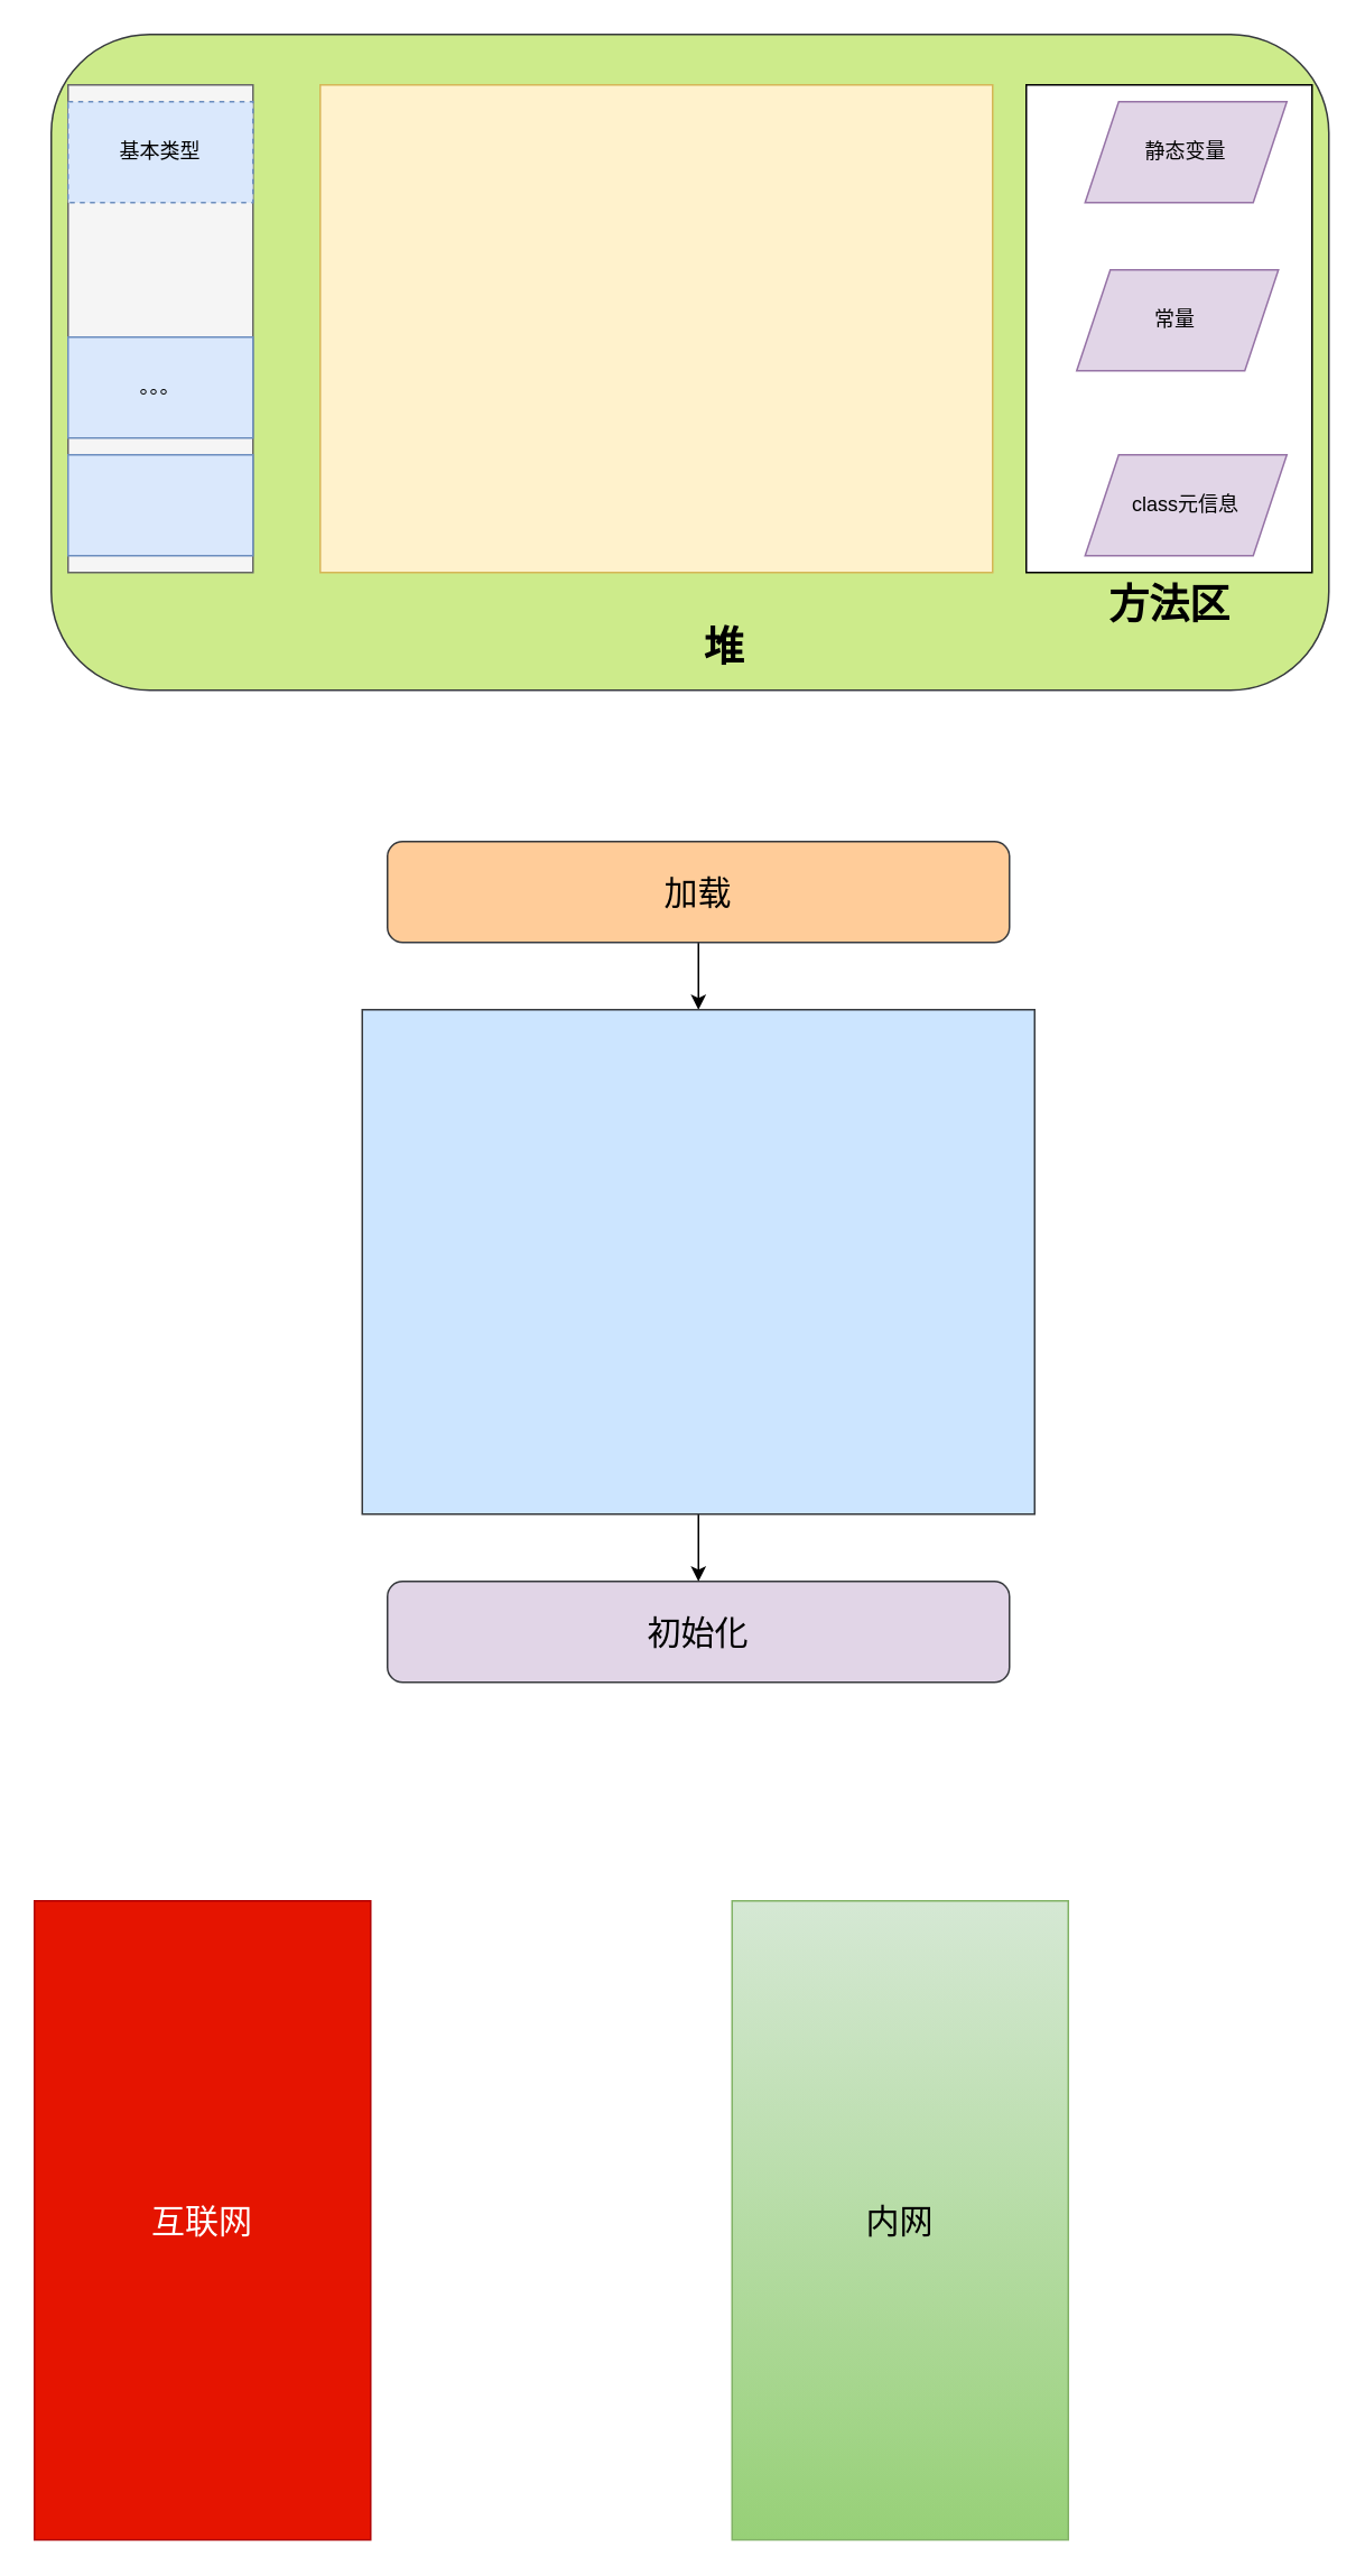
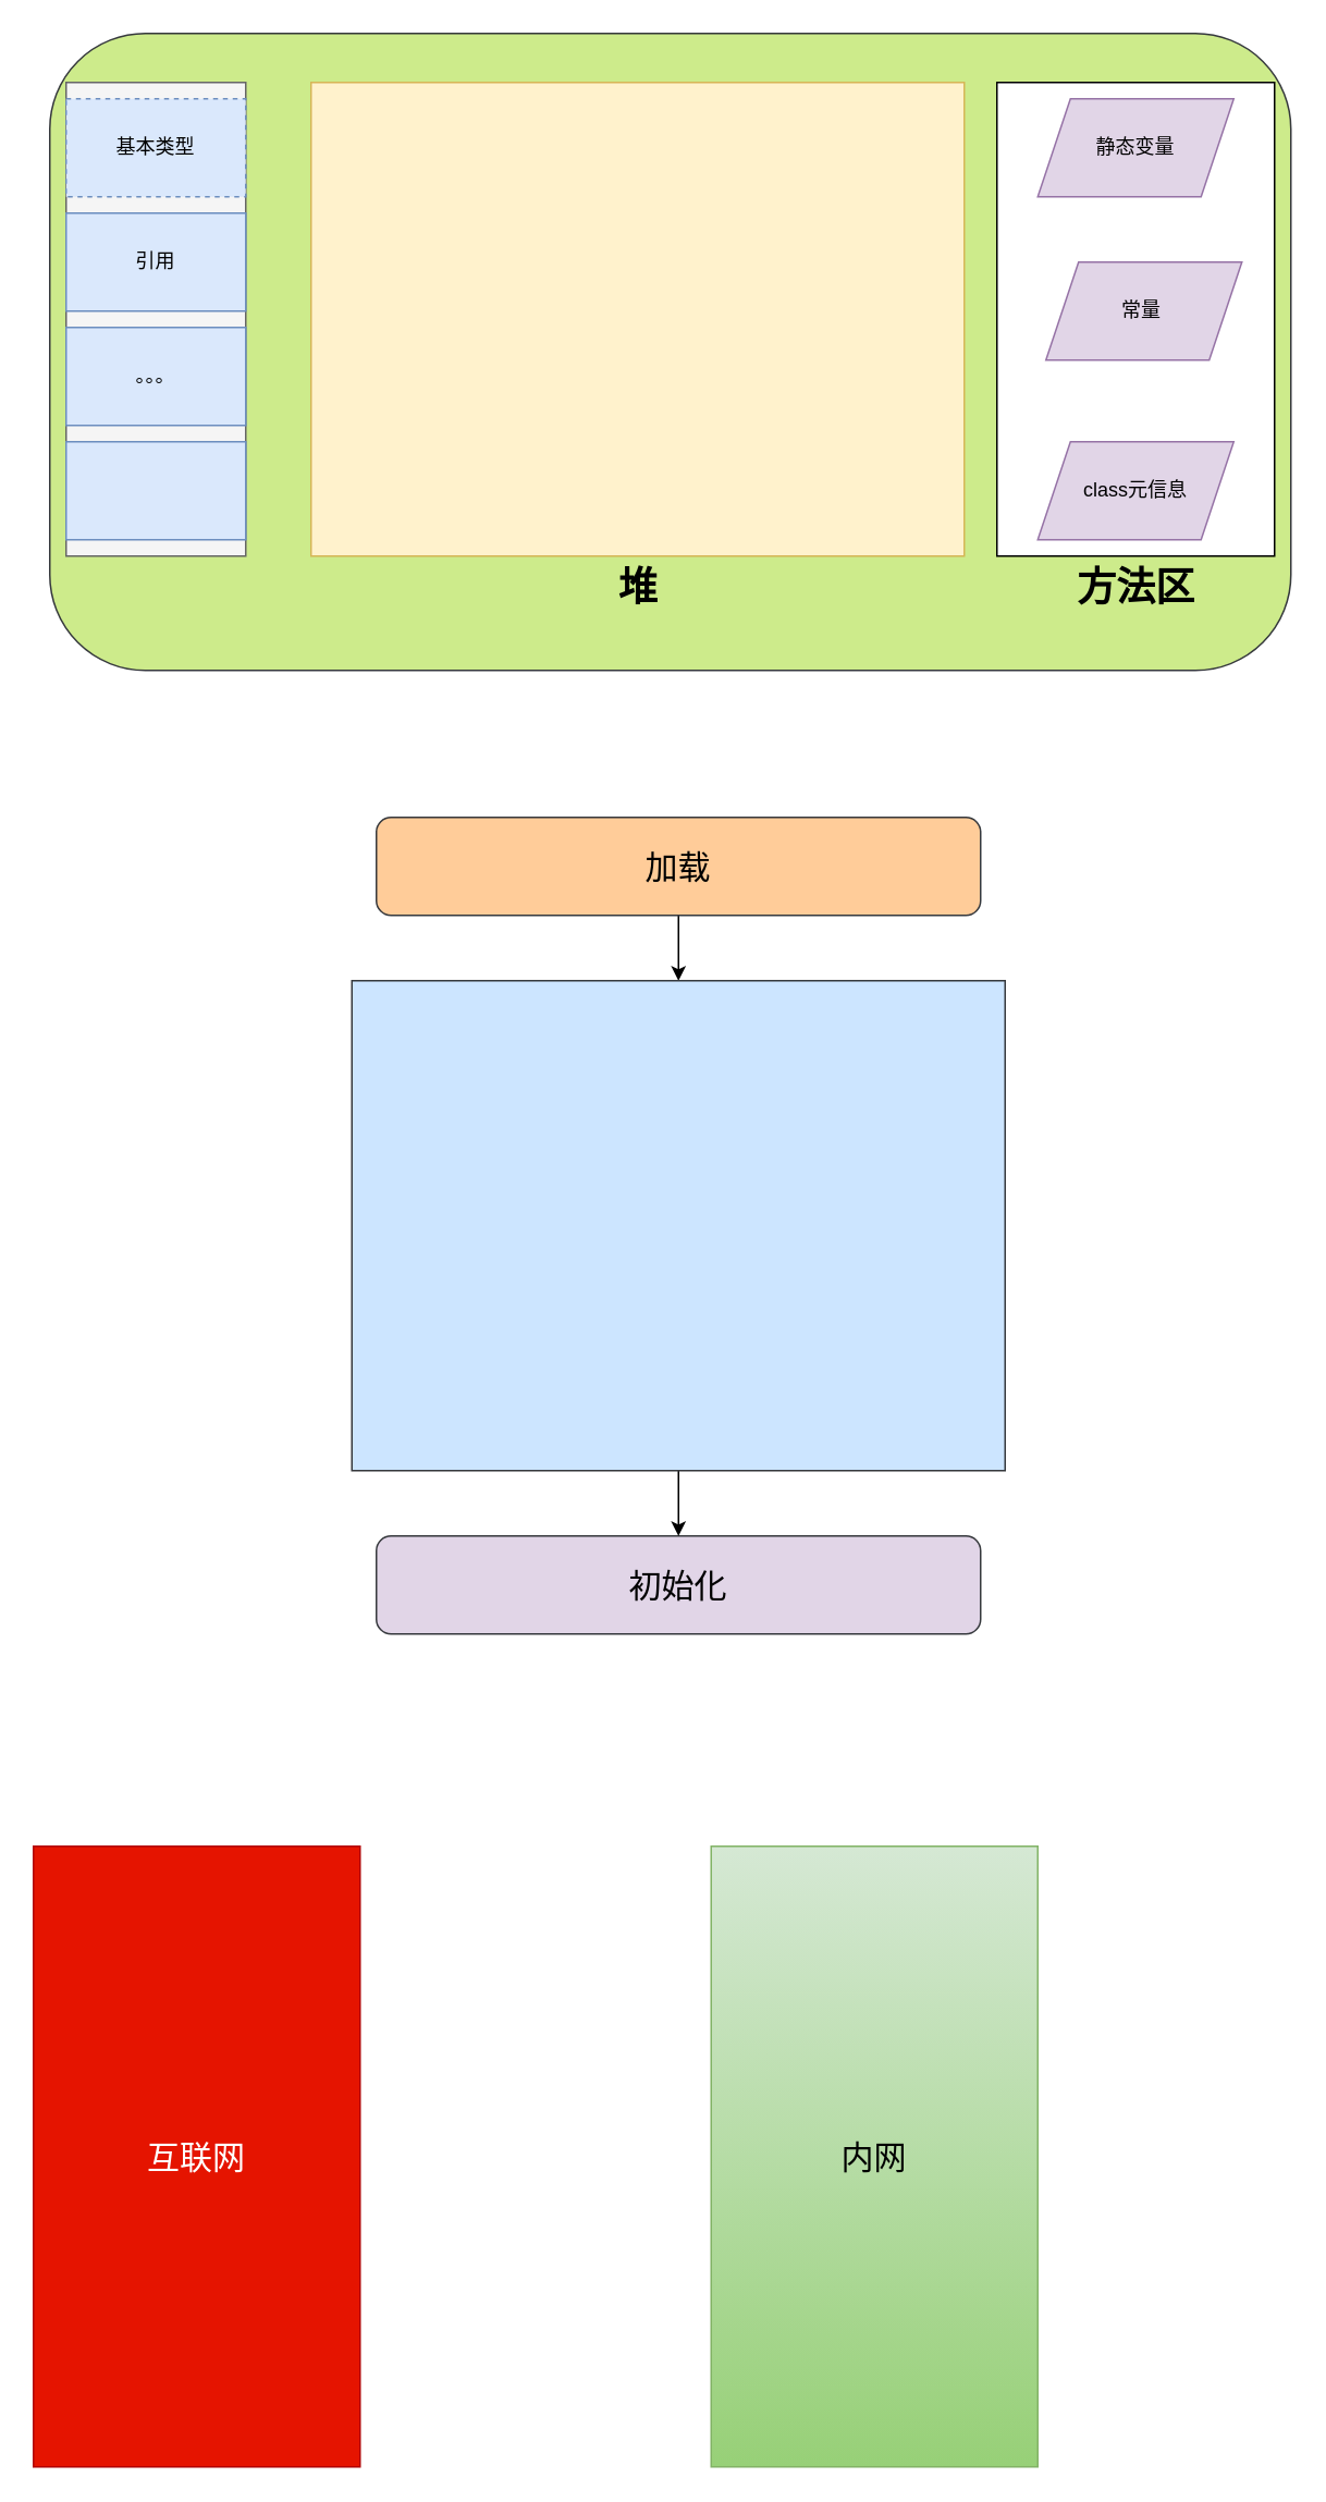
  <mxCell id="0" />
  <mxCell id="1" parent="0" />
  <mxCell id="2" value="" style="rounded=1;whiteSpace=wrap;html=1;fillColor=#cdeb8b;strokeColor=#36393d;" vertex="1" parent="1"><mxGeometry x="30" y="20" width="760" height="390" as="geometry" /></mxCell>
  <mxCell id="3" value="" style="rounded=0;whiteSpace=wrap;html=1;fillColor=#f5f5f5;fontColor=#333333;strokeColor=#666666;" vertex="1" parent="1"><mxGeometry x="40" y="50" width="110" height="290" as="geometry" /></mxCell>
  <mxCell id="4" value="基本类型" style="rounded=0;whiteSpace=wrap;html=1;fillColor=#dae8fc;strokeColor=#6c8ebf;dashed=1;" vertex="1" parent="1"><mxGeometry x="40" y="60" width="110" height="60" as="geometry" /></mxCell>
+ <mxCell id="5" value="引用" style="rounded=0;whiteSpace=wrap;html=1;fillColor=#dae8fc;strokeColor=#6c8ebf;" vertex="1" parent="1"><mxGeometry x="40" y="130" width="110" height="60" as="geometry" /></mxCell>
  <mxCell id="6" value="" style="rounded=0;whiteSpace=wrap;html=1;fillColor=#dae8fc;strokeColor=#6c8ebf;" vertex="1" parent="1"><mxGeometry x="40" y="270" width="110" height="60" as="geometry" /></mxCell>
  <mxCell id="7" value="。。。" style="rounded=0;whiteSpace=wrap;html=1;fillColor=#dae8fc;strokeColor=#6c8ebf;" vertex="1" parent="1"><mxGeometry x="40" y="200" width="110" height="60" as="geometry" /></mxCell>
  <mxCell id="8" value="" style="rounded=0;whiteSpace=wrap;html=1;fillColor=#fff2cc;strokeColor=#d6b656;" vertex="1" parent="1"><mxGeometry x="190" y="50" width="400" height="290" as="geometry" /></mxCell>
- <mxCell id="9" value="堆" style="text;strokeColor=none;fillColor=none;html=1;fontSize=24;fontStyle=1;verticalAlign=middle;align=center;" vertex="1" parent="1"><mxGeometry x="380" y="365" width="100" height="40" as="geometry" /></mxCell>
+ <mxCell id="9" value="堆" style="text;strokeColor=none;fillColor=none;html=1;fontSize=24;fontStyle=1;verticalAlign=middle;align=center;" vertex="1" parent="1"><mxGeometry x="340" y="340" width="100" height="40" as="geometry" /></mxCell>
  <mxCell id="10" value="" style="rounded=0;whiteSpace=wrap;html=1;" vertex="1" parent="1"><mxGeometry x="610" y="50" width="170" height="290" as="geometry" /></mxCell>
  <mxCell id="11" value="方法区" style="text;strokeColor=none;fillColor=none;html=1;fontSize=24;fontStyle=1;verticalAlign=middle;align=center;" vertex="1" parent="1"><mxGeometry x="645" y="340" width="100" height="40" as="geometry" /></mxCell>
- <mxCell id="12" value="静态变量" style="shape=parallelogram;perimeter=parallelogramPerimeter;whiteSpace=wrap;html=1;fixedSize=1;fillColor=#e1d5e7;strokeColor=#9673a6;" vertex="1" parent="1"><mxGeometry x="645" y="60" width="120" height="60" as="geometry" /></mxCell>
+ <mxCell id="12" value="静态变量" style="shape=parallelogram;perimeter=parallelogramPerimeter;whiteSpace=wrap;html=1;fixedSize=1;fillColor=#e1d5e7;strokeColor=#9673a6;" vertex="1" parent="1"><mxGeometry x="635" y="60" width="120" height="60" as="geometry" /></mxCell>
  <mxCell id="13" value="常量&lt;span style=&quot;white-space: pre&quot;&gt;&#09;&lt;/span&gt;" style="shape=parallelogram;perimeter=parallelogramPerimeter;whiteSpace=wrap;html=1;fixedSize=1;fillColor=#e1d5e7;strokeColor=#9673a6;" vertex="1" parent="1"><mxGeometry x="640" y="160" width="120" height="60" as="geometry" /></mxCell>
- <mxCell id="14" value="class元信息" style="shape=parallelogram;perimeter=parallelogramPerimeter;whiteSpace=wrap;html=1;fixedSize=1;fillColor=#e1d5e7;strokeColor=#9673a6;" vertex="1" parent="1"><mxGeometry x="645" y="270" width="120" height="60" as="geometry" /></mxCell>
+ <mxCell id="14" value="class元信息" style="shape=parallelogram;perimeter=parallelogramPerimeter;whiteSpace=wrap;html=1;fixedSize=1;fillColor=#e1d5e7;strokeColor=#9673a6;" vertex="1" parent="1"><mxGeometry x="635" y="270" width="120" height="60" as="geometry" /></mxCell>
  <mxCell id="15" style="edgeStyle=orthogonalEdgeStyle;rounded=0;orthogonalLoop=1;jettySize=auto;html=1;entryX=0.5;entryY=0;entryDx=0;entryDy=0;fontSize=20;" edge="1" parent="1" source="16" target="22"><mxGeometry relative="1" as="geometry" /></mxCell>
  <mxCell id="16" value="&lt;font style=&quot;font-size: 20px&quot;&gt;加载&lt;/font&gt;" style="rounded=1;whiteSpace=wrap;html=1;fillColor=#ffcc99;strokeColor=#36393d;" vertex="1" parent="1"><mxGeometry x="230" y="500" width="370" height="60" as="geometry" /></mxCell>
  <mxCell id="17" value="&lt;font style=&quot;font-size: 20px&quot;&gt;加载&lt;/font&gt;" style="rounded=1;whiteSpace=wrap;html=1;fillColor=#ffcc99;strokeColor=#36393d;" vertex="1" parent="1"><mxGeometry x="230" y="610" width="370" height="60" as="geometry" /></mxCell>
  <mxCell id="18" value="&lt;font style=&quot;font-size: 20px&quot;&gt;加载&lt;/font&gt;" style="rounded=1;whiteSpace=wrap;html=1;fillColor=#ffcc99;strokeColor=#36393d;" vertex="1" parent="1"><mxGeometry x="230" y="720" width="370" height="60" as="geometry" /></mxCell>
  <mxCell id="19" value="&lt;font style=&quot;font-size: 20px&quot;&gt;加载&lt;/font&gt;" style="rounded=1;whiteSpace=wrap;html=1;fillColor=#ffcc99;strokeColor=#36393d;" vertex="1" parent="1"><mxGeometry x="230" y="830" width="370" height="60" as="geometry" /></mxCell>
  <mxCell id="20" value="&lt;font style=&quot;font-size: 20px&quot;&gt;初始化&lt;/font&gt;" style="rounded=1;whiteSpace=wrap;html=1;fillColor=#e1d5e7;strokeColor=#36393d;" vertex="1" parent="1"><mxGeometry x="230" y="940" width="370" height="60" as="geometry" /></mxCell>
  <mxCell id="21" style="edgeStyle=orthogonalEdgeStyle;rounded=0;orthogonalLoop=1;jettySize=auto;html=1;fontSize=20;" edge="1" parent="1" source="22" target="20"><mxGeometry relative="1" as="geometry" /></mxCell>
  <mxCell id="22" value="" style="rounded=0;whiteSpace=wrap;html=1;fontSize=20;fillColor=#cce5ff;strokeColor=#36393d;" vertex="1" parent="1"><mxGeometry x="215" y="600" width="400" height="300" as="geometry" /></mxCell>
  <mxCell id="23" value="互联网" style="rounded=0;whiteSpace=wrap;html=1;fontSize=20;fillColor=#e51400;fontColor=#ffffff;strokeColor=#B20000;" vertex="1" parent="1"><mxGeometry y="1130" width="200" height="380" as="geometry" x="20" /></mxCell>
  <mxCell id="24" value="内网" style="rounded=0;whiteSpace=wrap;html=1;fontSize=20;fillColor=#d5e8d4;gradientColor=#97d077;strokeColor=#82b366;" vertex="1" parent="1"><mxGeometry x="435" y="1130" width="200" height="380" as="geometry" /></mxCell>
